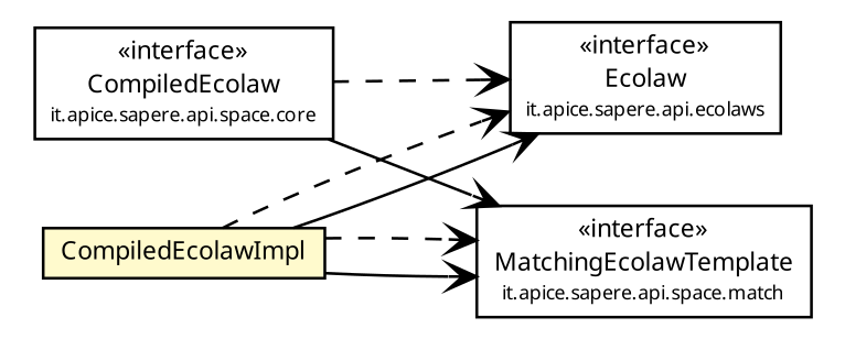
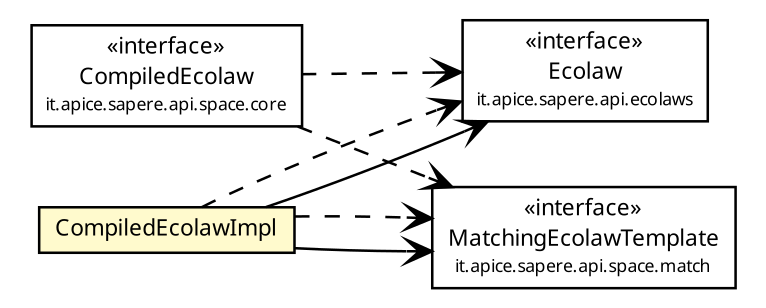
  digraph {
    fontname="Noto Sans"
    rankdir=LR
    node [fontcolor=black fontname="Noto Sans" fontsize=9.0 shape=plaintext]
    edge [arrowhead=open color=black fontcolor=black fontname="Noto Sans" fontsize=10.0 headport=p labelfontname=Helvetica labelfontsize=10 style=dashed tailport=p]
    n1 [label=<<table border="0" cellborder="1" cellspacing="0" cellpadding="2" port="p" href="../../../ecolaws/Ecolaw.html"> 		<tr><td><table border="0" cellspacing="0" cellpadding="1"> 			<tr><td> &laquo;interface&raquo; </td></tr> 			<tr><td> Ecolaw </td></tr> 			<tr><td><font point-size="7.0"> it.apice.sapere.api.ecolaws </font></td></tr> 		</table></td></tr> 		</table>>]
    n2 [label=<<table border="0" cellborder="1" cellspacing="0" cellpadding="2" port="p" href="../CompiledEcolaw.html"> 		<tr><td><table border="0" cellspacing="0" cellpadding="1"> 			<tr><td> &laquo;interface&raquo; </td></tr> 			<tr><td> CompiledEcolaw </td></tr> 			<tr><td><font point-size="7.0"> it.apice.sapere.api.space.core </font></td></tr> 		</table></td></tr> 		</table>>]
    n3 [label=<<table border="0" cellborder="1" cellspacing="0" cellpadding="2" port="p" href="../../match/MatchingEcolawTemplate.html"> 		<tr><td><table border="0" cellspacing="0" cellpadding="1"> 			<tr><td> &laquo;interface&raquo; </td></tr> 			<tr><td> MatchingEcolawTemplate </td></tr> 			<tr><td><font point-size="7.0"> it.apice.sapere.api.space.match </font></td></tr> 		</table></td></tr> 		</table>>]
    n4 [label=<<table border="0" cellborder="1" cellspacing="0" cellpadding="2" port="p" bgcolor="lemonChiffon" href="./CompiledEcolawImpl.html"> 		<tr><td><table border="0" cellspacing="0" cellpadding="1"> 			<tr><td> CompiledEcolawImpl </td></tr> 		</table></td></tr> 		</table>>]
    n2 -> n1
-   n2 -> n3 [style=solid]
+   n2 -> n3
    n4 -> n1 [style=""]
    n4 -> n1
    n4 -> n3 [style=""]
    n4 -> n3
  }
